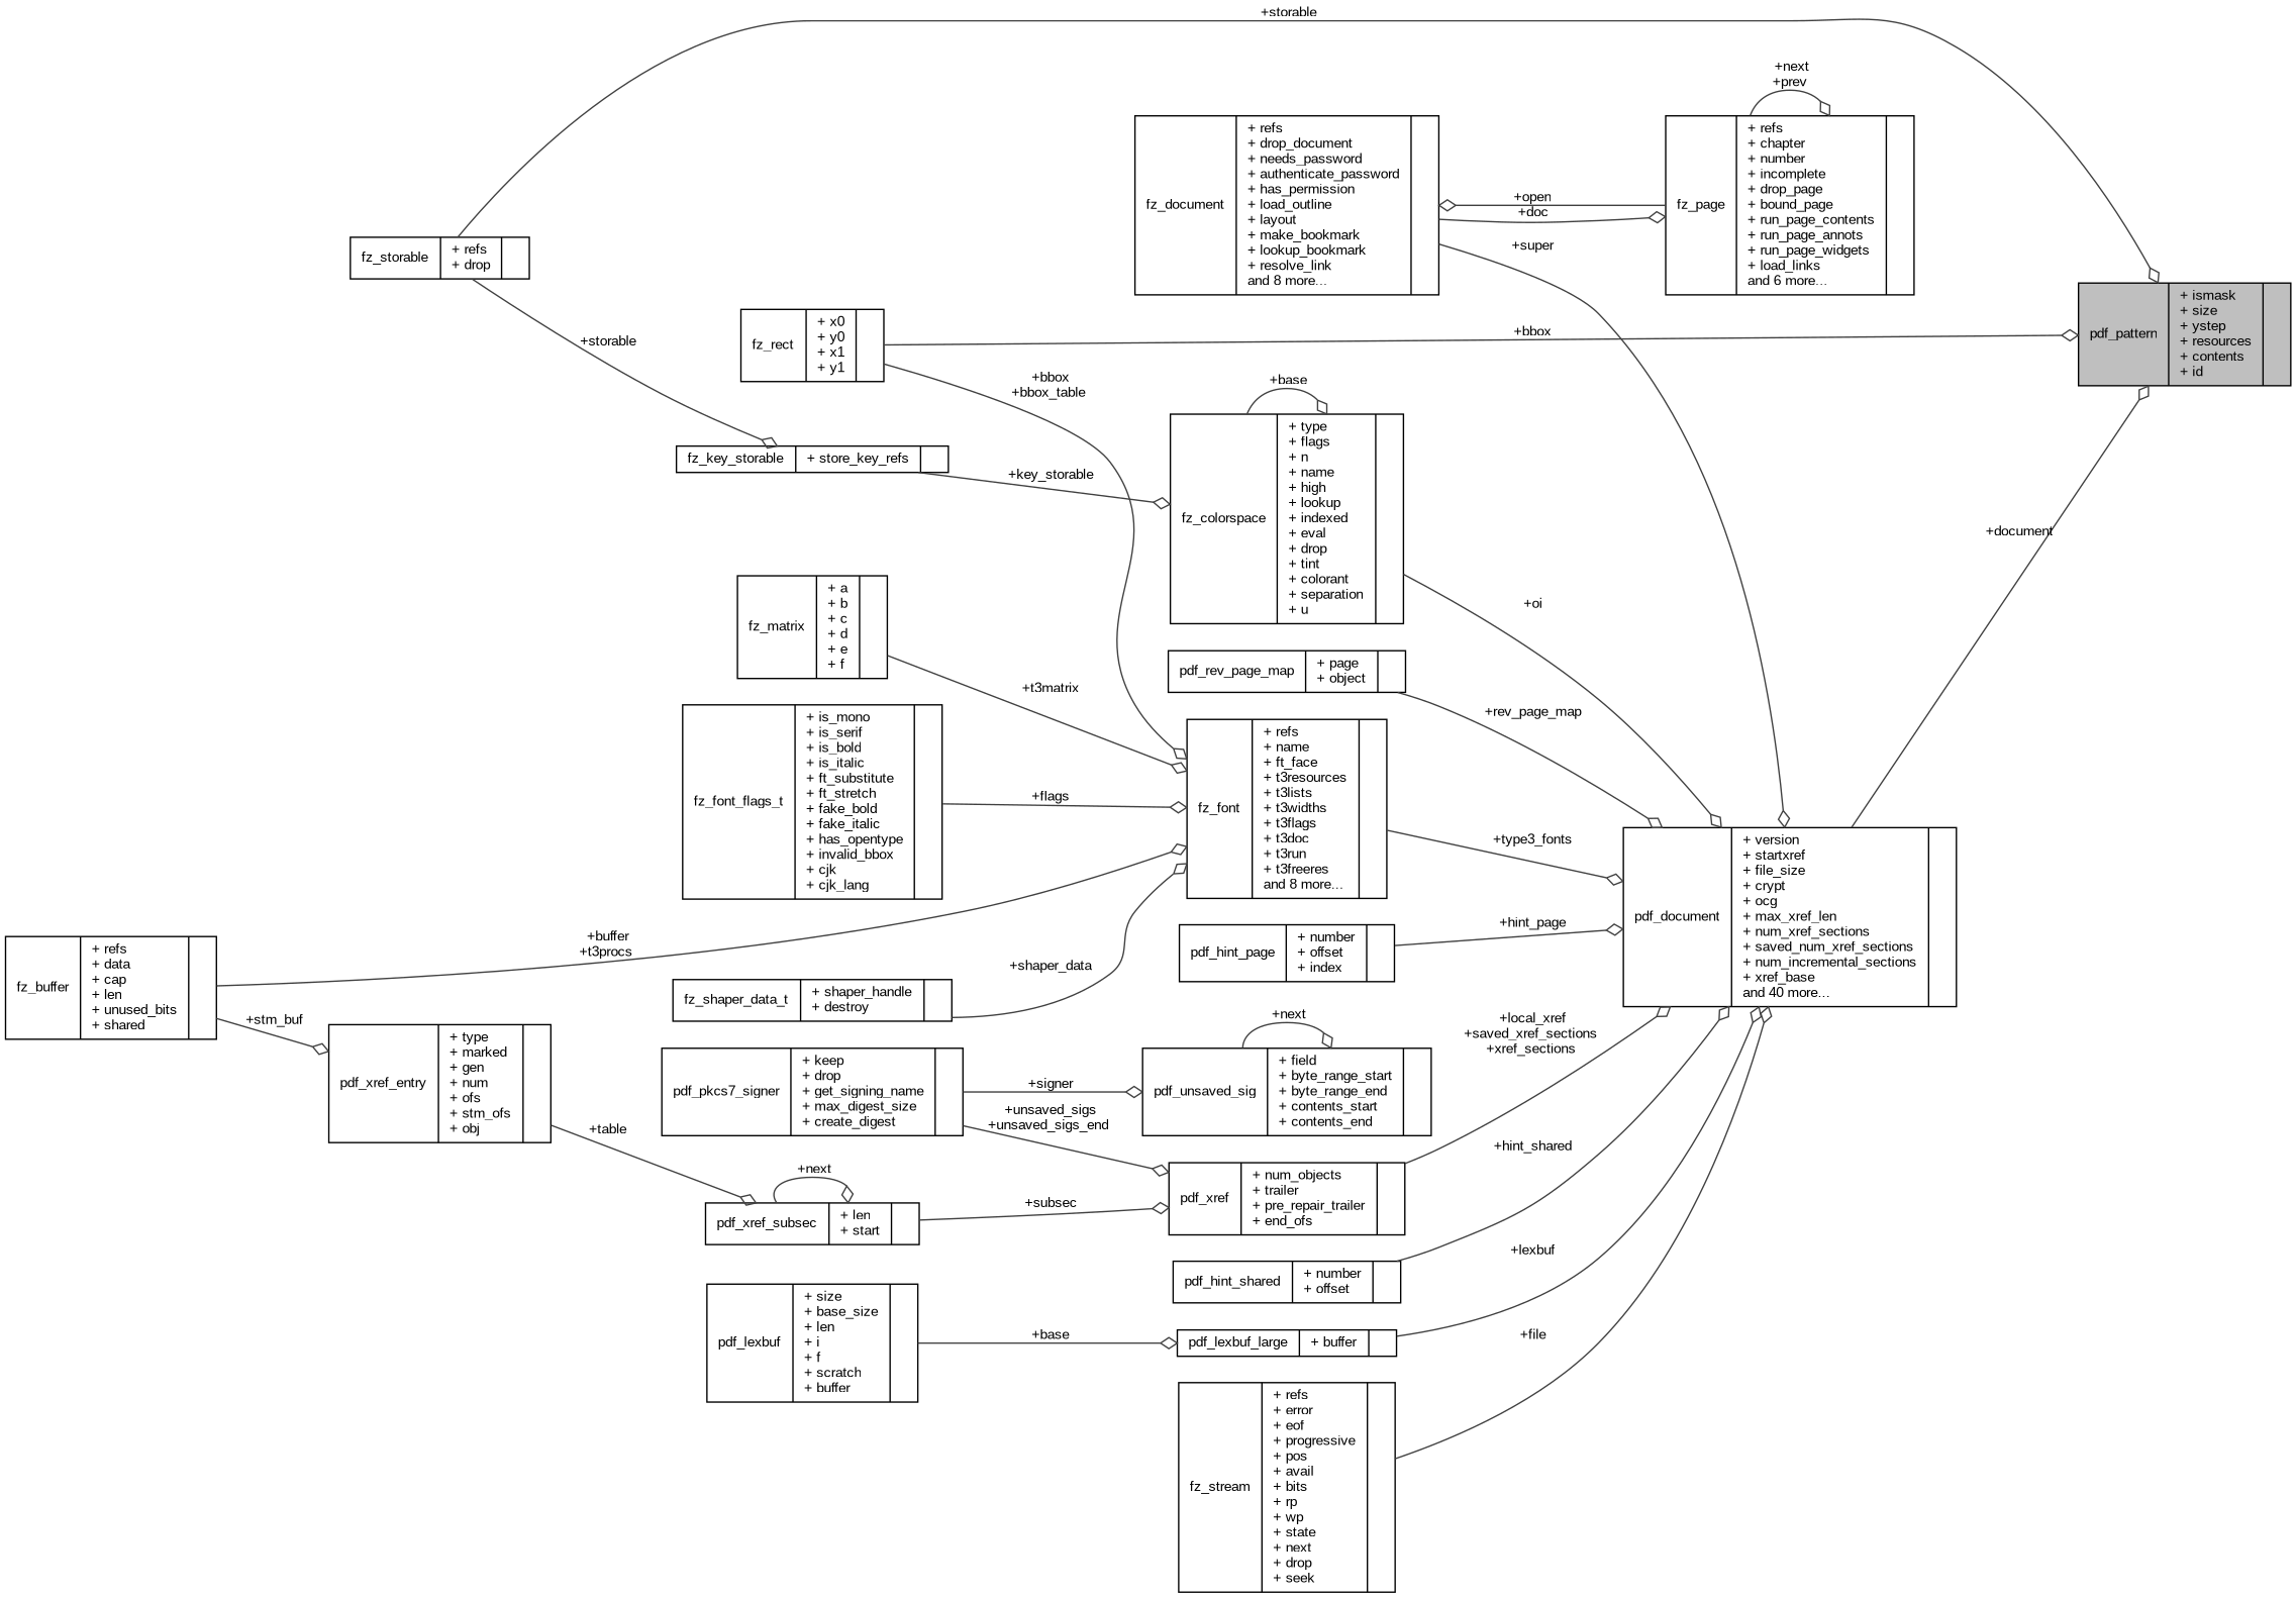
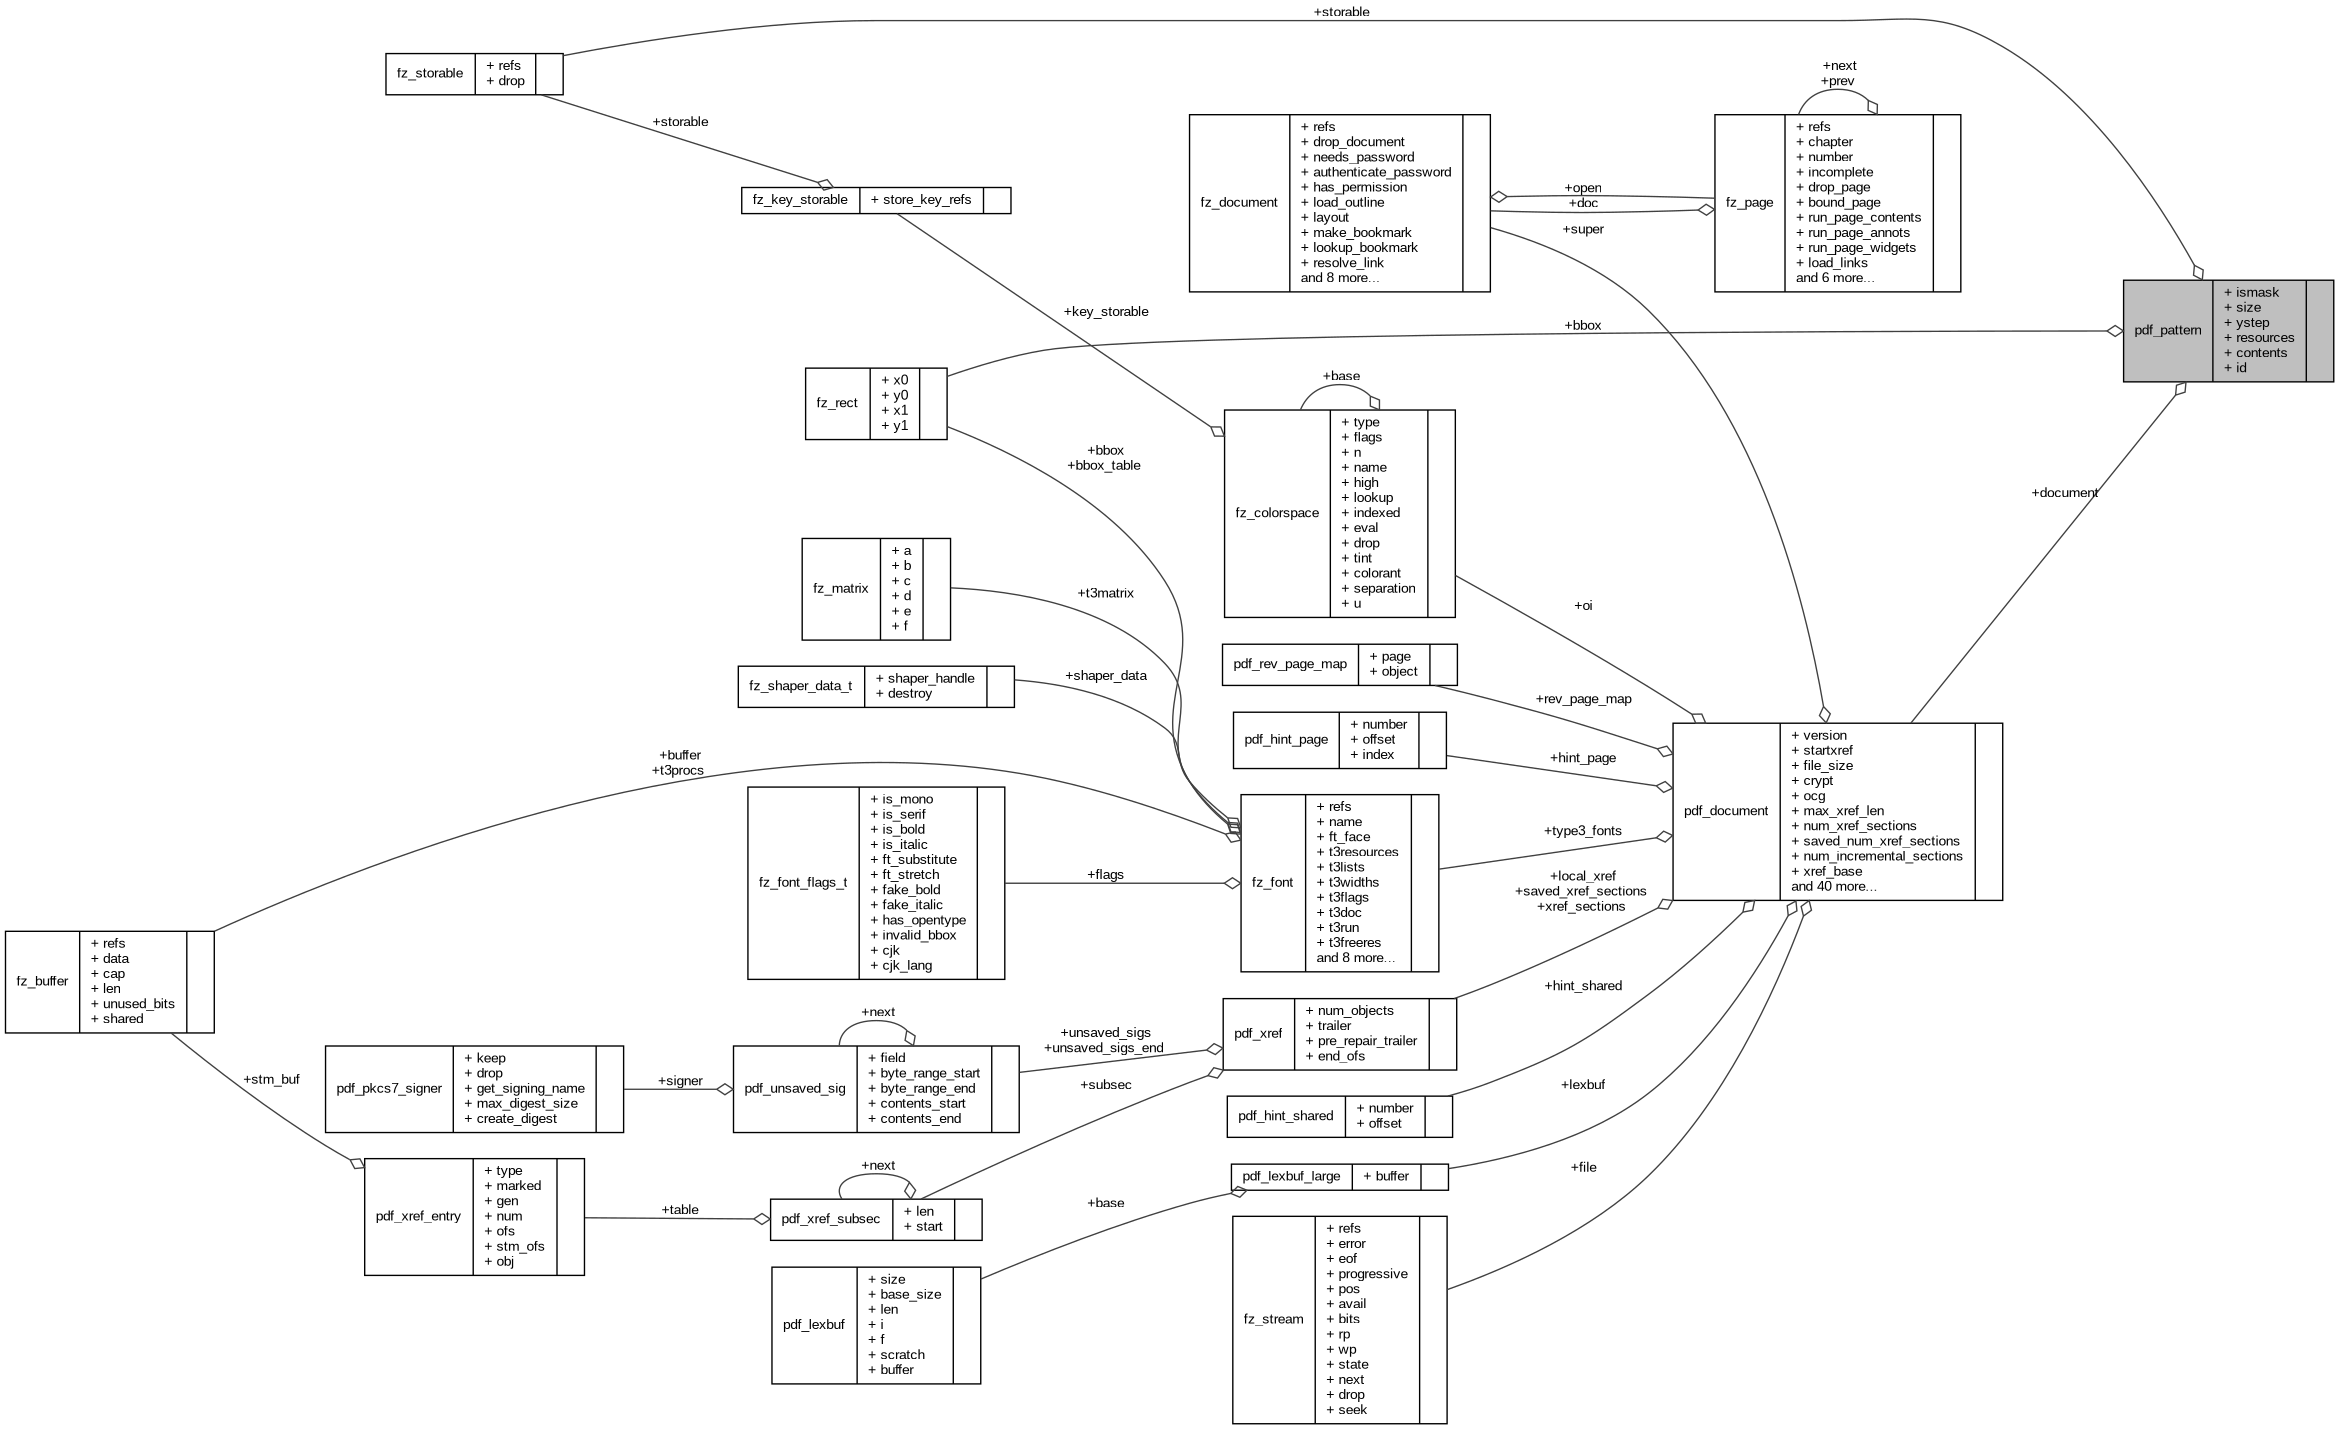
  digraph {
    fontname="Liberation Sans"
    rankdir=LR
    node [color=black fillcolor=white fontname="Liberation Sans" fontsize=10 shape=record style=filled]
    edge [arrowhead=odiamond color=grey25 fontname="Liberation Sans" fontsize=10 labelfontname=Helvetica labelfontsize=10 style=solid]
    n1 [fillcolor=grey75 fontcolor=black height=0.2 label="{pdf_pattern\n|+ ismask\l+ size\l+ ystep\l+ resources\l+ contents\l+ id\l|}" width=0.4]
    n2 [height=0.2 label="{fz_storable\n|+ refs\l+ drop\l|}" width=0.4]
    n3 [height=0.2 label="{fz_key_storable\n|+ store_key_refs\l|}" width=0.4]
    n4 [height=0.2 label="{fz_colorspace\n|+ type\l+ flags\l+ n\l+ name\l+ high\l+ lookup\l+ indexed\l+ eval\l+ drop\l+ tint\l+ colorant\l+ separation\l+ u\l|}" width=0.4]
    n5 [height=0.2 label="{fz_matrix\n|+ a\l+ b\l+ c\l+ d\l+ e\l+ f\l|}" width=0.4]
    n6 [height=0.2 label="{fz_font\n|+ refs\l+ name\l+ ft_face\l+ t3resources\l+ t3lists\l+ t3widths\l+ t3flags\l+ t3doc\l+ t3run\l+ t3freeres\land 8 more...\l|}" width=0.4]
    n7 [height=0.2 label="{pdf_document\n|+ version\l+ startxref\l+ file_size\l+ crypt\l+ ocg\l+ max_xref_len\l+ num_xref_sections\l+ saved_num_xref_sections\l+ num_incremental_sections\l+ xref_base\land 40 more...\l|}" width=0.4]
    n8 [height=0.2 label="{fz_rect\n|+ x0\l+ y0\l+ x1\l+ y1\l|}" width=0.4]
    n9 [height=0.2 label="{fz_document\n|+ refs\l+ drop_document\l+ needs_password\l+ authenticate_password\l+ has_permission\l+ load_outline\l+ layout\l+ make_bookmark\l+ lookup_bookmark\l+ resolve_link\land 8 more...\l|}" width=0.4]
    n10 [height=0.2 label="{fz_page\n|+ refs\l+ chapter\l+ number\l+ incomplete\l+ drop_page\l+ bound_page\l+ run_page_contents\l+ run_page_annots\l+ run_page_widgets\l+ load_links\land 6 more...\l|}" width=0.4]
    n11 [height=0.2 label="{fz_stream\n|+ refs\l+ error\l+ eof\l+ progressive\l+ pos\l+ avail\l+ bits\l+ rp\l+ wp\l+ state\l+ next\l+ drop\l+ seek\l|}" width=0.4]
    n12 [height=0.2 label="{pdf_xref\n|+ num_objects\l+ trailer\l+ pre_repair_trailer\l+ end_ofs\l|}" width=0.4]
    n13 [height=0.2 label="{pdf_xref_subsec\n|+ len\l+ start\l|}" width=0.4]
    n14 [height=0.2 label="{pdf_xref_entry\n|+ type\l+ marked\l+ gen\l+ num\l+ ofs\l+ stm_ofs\l+ obj\l|}" width=0.4]
    n15 [height=0.2 label="{fz_buffer\n|+ refs\l+ data\l+ cap\l+ len\l+ unused_bits\l+ shared\l|}" width=0.4]
    n16 [height=0.2 label="{pdf_unsaved_sig\n|+ field\l+ byte_range_start\l+ byte_range_end\l+ contents_start\l+ contents_end\l|}" width=0.4]
    n17 [height=0.2 label="{pdf_pkcs7_signer\n|+ keep\l+ drop\l+ get_signing_name\l+ max_digest_size\l+ create_digest\l|}" width=0.4]
    n18 [height=0.2 label="{pdf_rev_page_map\n|+ page\l+ object\l|}" width=0.4]
    n19 [height=0.2 label="{pdf_hint_page\n|+ number\l+ offset\l+ index\l|}" width=0.4]
    n20 [height=0.2 label="{pdf_hint_shared\n|+ number\l+ offset\l|}" width=0.4]
    n21 [height=0.2 label="{pdf_lexbuf_large\n|+ buffer\l|}" width=0.4]
    n22 [height=0.2 label="{pdf_lexbuf\n|+ size\l+ base_size\l+ len\l+ i\l+ f\l+ scratch\l+ buffer\l|}" width=0.4]
    n23 [height=0.2 label="{fz_font_flags_t\n|+ is_mono\l+ is_serif\l+ is_bold\l+ is_italic\l+ ft_substitute\l+ ft_stretch\l+ fake_bold\l+ fake_italic\l+ has_opentype\l+ invalid_bbox\l+ cjk\l+ cjk_lang\l|}" width=0.4]
    n24 [height=0.2 label="{fz_shaper_data_t\n|+ shaper_handle\l+ destroy\l|}" width=0.4]
    n2 -> n1 [label=" +storable"]
    n2 -> n3 [label=" +storable"]
    n3 -> n4 [label=" +key_storable"]
    n4 -> n4 [label=" +base"]
    n4 -> n7 [label=" +oi"]
    n5 -> n6 [label=" +t3matrix"]
    n6 -> n7 [label=" +type3_fonts"]
    n7 -> n1 [label=" +document"]
    n8 -> n1 [label=" +bbox"]
    n8 -> n6 [label=" +bbox\n+bbox_table"]
    n9 -> n7 [label=" +super"]
    n9 -> n10 [label=" +doc"]
    n10 -> n9 [label=" +open"]
    n10 -> n10 [label=" +next\n+prev"]
    n11 -> n7 [label=" +file"]
    n12 -> n7 [label=" +local_xref\n+saved_xref_sections\n+xref_sections"]
    n13 -> n12 [label=" +subsec"]
    n13 -> n13 [label=" +next"]
    n14 -> n13 [label=" +table"]
    n15 -> n6 [label=" +buffer\n+t3procs"]
    n15 -> n14 [label=" +stm_buf"]
-   n17 -> n12 [label=" +unsaved_sigs\n+unsaved_sigs_end"]
+   n16 -> n12 [label=" +unsaved_sigs\n+unsaved_sigs_end"]
    n16 -> n16 [label=" +next"]
    n17 -> n16 [label=" +signer"]
    n18 -> n7 [label=" +rev_page_map"]
    n19 -> n7 [label=" +hint_page"]
    n20 -> n7 [label=" +hint_shared"]
    n21 -> n7 [label=" +lexbuf"]
    n22 -> n21 [label=" +base"]
    n23 -> n6 [label=" +flags"]
    n24 -> n6 [label=" +shaper_data"]
  }
